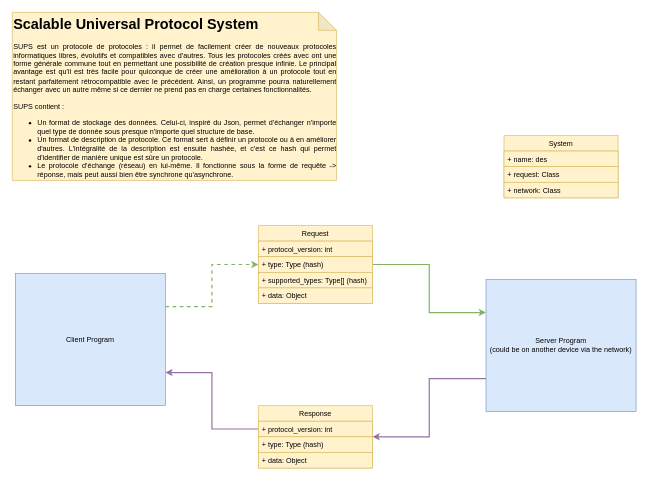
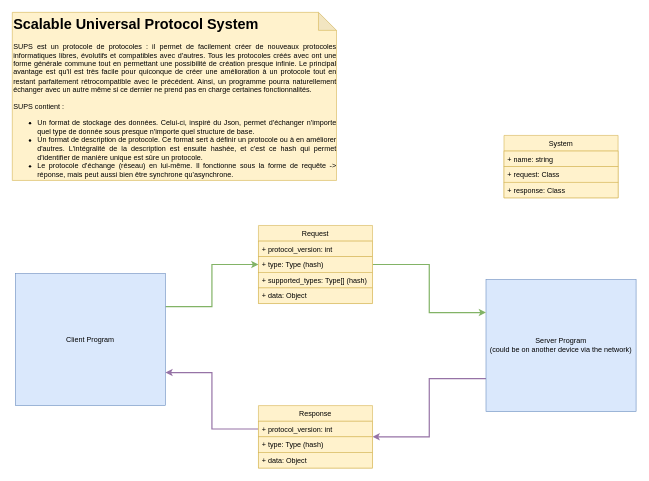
  <mxCell id="0" />
  <mxCell id="1" parent="0" />
- <mxCell id="2" style="edgeStyle=orthogonalEdgeStyle;rounded=0;orthogonalLoop=1;jettySize=auto;html=1;exitX=1;exitY=0.25;exitDx=0;exitDy=0;fillColor=#d5e8d4;strokeColor=#82b366;strokeWidth=2;dashed=1;" parent="1" source="3" target="9" edge="1"><mxGeometry relative="1" as="geometry" /></mxCell>
+ <mxCell id="2" style="edgeStyle=orthogonalEdgeStyle;rounded=0;orthogonalLoop=1;jettySize=auto;html=1;exitX=1;exitY=0.25;exitDx=0;exitDy=0;fillColor=#d5e8d4;strokeColor=#82b366;strokeWidth=2;" parent="1" source="3" target="9" edge="1"><mxGeometry relative="1" as="geometry" /></mxCell>
  <mxCell id="3" value="Client Program" style="rounded=0;whiteSpace=wrap;html=1;fillColor=#dae8fc;strokeColor=#6c8ebf;" parent="1" vertex="1"><mxGeometry x="25" y="455" width="250" height="220" as="geometry" /></mxCell>
  <mxCell id="4" style="edgeStyle=orthogonalEdgeStyle;rounded=0;orthogonalLoop=1;jettySize=auto;html=1;exitX=0;exitY=0.75;exitDx=0;exitDy=0;fillColor=#e1d5e7;strokeColor=#9673a6;strokeWidth=2;" parent="1" source="5" target="14" edge="1"><mxGeometry relative="1" as="geometry" /></mxCell>
  <mxCell id="5" value="Server Program&lt;br&gt;(could be on another device via the network)" style="rounded=0;whiteSpace=wrap;html=1;fillColor=#dae8fc;strokeColor=#6c8ebf;" parent="1" vertex="1"><mxGeometry x="809" y="465" width="250" height="220" as="geometry" /></mxCell>
  <mxCell id="6" style="edgeStyle=orthogonalEdgeStyle;rounded=0;orthogonalLoop=1;jettySize=auto;html=1;entryX=0;entryY=0.25;entryDx=0;entryDy=0;fillColor=#d5e8d4;strokeColor=#82b366;strokeWidth=2;" parent="1" source="9" target="5" edge="1"><mxGeometry relative="1" as="geometry" /></mxCell>
  <mxCell id="7" style="edgeStyle=orthogonalEdgeStyle;rounded=0;orthogonalLoop=1;jettySize=auto;html=1;entryX=1;entryY=0.75;entryDx=0;entryDy=0;fillColor=#e1d5e7;strokeColor=#9673a6;strokeWidth=2;" parent="1" source="15" target="3" edge="1"><mxGeometry relative="1" as="geometry" /></mxCell>
  <mxCell id="8" value="&lt;div style=&quot;text-align: justify&quot;&gt;&lt;b style=&quot;font-size: 24px&quot;&gt;Scalable Universal Protocol System&lt;/b&gt;&lt;/div&gt;&lt;div style=&quot;text-align: justify&quot;&gt;&lt;br&gt;&lt;/div&gt;&lt;div style=&quot;text-align: justify&quot;&gt;&lt;span&gt;SUPS est un protocole de protocoles : il permet de facilement créer de nouveaux protocoles informatiques libres, évolutifs et compatibles avec d'autres. Tous les protocoles créés avec ont une forme générale commune tout en permettant une possibilité de création presque infinie. Le principal avantage est qu'il est très facile pour quiconque de créer une amélioration à un protocole tout en restant parfaitement rétrocompatible avec le précédent. Ainsi, un programme pourra naturellement échanger avec un autre même si ce dernier ne prend pas en charge certaines fonctionnalités.&lt;/span&gt;&lt;/div&gt;&lt;div style=&quot;text-align: justify&quot;&gt;&lt;span&gt;&lt;br&gt;&lt;/span&gt;&lt;/div&gt;&lt;div style=&quot;text-align: justify&quot;&gt;&lt;span&gt;SUPS contient :&lt;/span&gt;&lt;/div&gt;&lt;div style=&quot;text-align: justify&quot;&gt;&lt;ul&gt;&lt;li&gt;&lt;span&gt;Un format de stockage&amp;nbsp;des données. Celui-ci, inspiré du Json, permet d'échanger n'importe quel type de donnée sous presque n'importe quel structure de base.&lt;/span&gt;&lt;/li&gt;&lt;li&gt;&lt;span&gt;Un format de description de protocole. Ce format sert à définir un protocole ou à en améliorer d'autres. L'intégralité de la description est ensuite hashée, et c'est ce hash qui permet d'identifier de manière unique est sûre un protocole.&lt;/span&gt;&lt;/li&gt;&lt;li&gt;Le protocole d'échange (réseau) en lui-même. Il fonctionne sous la forme de requête -&amp;gt; réponse, mais peut aussi bien être synchrone qu'asynchrone.&lt;/li&gt;&lt;/ul&gt;&lt;/div&gt;" style="shape=note;whiteSpace=wrap;html=1;backgroundOutline=1;darkOpacity=0.05;fillColor=#fff2cc;strokeColor=#d6b656;align=left;verticalAlign=top;" parent="1" vertex="1"><mxGeometry x="20" y="20" width="540" height="280" as="geometry" /></mxCell>
  <mxCell id="9" value="Request" style="swimlane;fontStyle=0;childLayout=stackLayout;horizontal=1;startSize=26;fillColor=#fff2cc;horizontalStack=0;resizeParent=1;resizeParentMax=0;resizeLast=0;collapsible=1;marginBottom=0;strokeColor=#d6b656;" parent="1" vertex="1"><mxGeometry x="430" y="375" width="190" height="130" as="geometry"><mxRectangle x="500" y="100" width="80" height="26" as="alternateBounds" /></mxGeometry></mxCell>
  <mxCell id="10" value="+ protocol_version: int" style="text;strokeColor=#d6b656;fillColor=#fff2cc;align=left;verticalAlign=top;spacingLeft=4;spacingRight=4;overflow=hidden;rotatable=0;points=[[0,0.5],[1,0.5]];portConstraint=eastwest;" parent="9" vertex="1"><mxGeometry y="26" width="190" height="26" as="geometry" /></mxCell>
  <mxCell id="11" value="+ type: Type (hash)" style="text;strokeColor=#d6b656;fillColor=#fff2cc;align=left;verticalAlign=top;spacingLeft=4;spacingRight=4;overflow=hidden;rotatable=0;points=[[0,0.5],[1,0.5]];portConstraint=eastwest;" parent="9" vertex="1"><mxGeometry y="52" width="190" height="26" as="geometry" /></mxCell>
  <mxCell id="12" value="+ supported_types: Type[] (hash)" style="text;strokeColor=#d6b656;fillColor=#fff2cc;align=left;verticalAlign=top;spacingLeft=4;spacingRight=4;overflow=hidden;rotatable=0;points=[[0,0.5],[1,0.5]];portConstraint=eastwest;" parent="9" vertex="1"><mxGeometry y="78" width="190" height="26" as="geometry" /></mxCell>
  <mxCell id="13" value="+ data: Object" style="text;strokeColor=#d6b656;fillColor=#fff2cc;align=left;verticalAlign=top;spacingLeft=4;spacingRight=4;overflow=hidden;rotatable=0;points=[[0,0.5],[1,0.5]];portConstraint=eastwest;" parent="9" vertex="1"><mxGeometry y="104" width="190" height="26" as="geometry" /></mxCell>
  <mxCell id="14" value="Response" style="swimlane;fontStyle=0;childLayout=stackLayout;horizontal=1;startSize=26;fillColor=#fff2cc;horizontalStack=0;resizeParent=1;resizeParentMax=0;resizeLast=0;collapsible=1;marginBottom=0;strokeColor=#d6b656;" parent="1" vertex="1"><mxGeometry x="430" y="675" width="190" height="104" as="geometry"><mxRectangle x="500" y="100" width="80" height="26" as="alternateBounds" /></mxGeometry></mxCell>
  <mxCell id="15" value="+ protocol_version: int" style="text;strokeColor=#d6b656;fillColor=#fff2cc;align=left;verticalAlign=top;spacingLeft=4;spacingRight=4;overflow=hidden;rotatable=0;points=[[0,0.5],[1,0.5]];portConstraint=eastwest;" parent="14" vertex="1"><mxGeometry y="26" width="190" height="26" as="geometry" /></mxCell>
  <mxCell id="16" value="+ type: Type (hash)" style="text;strokeColor=#d6b656;fillColor=#fff2cc;align=left;verticalAlign=top;spacingLeft=4;spacingRight=4;overflow=hidden;rotatable=0;points=[[0,0.5],[1,0.5]];portConstraint=eastwest;" parent="14" vertex="1"><mxGeometry y="52" width="190" height="26" as="geometry" /></mxCell>
  <mxCell id="17" value="+ data: Object" style="text;strokeColor=#d6b656;fillColor=#fff2cc;align=left;verticalAlign=top;spacingLeft=4;spacingRight=4;overflow=hidden;rotatable=0;points=[[0,0.5],[1,0.5]];portConstraint=eastwest;" parent="14" vertex="1"><mxGeometry y="78" width="190" height="26" as="geometry" /></mxCell>
  <mxCell id="18" value="System" style="swimlane;fontStyle=0;childLayout=stackLayout;horizontal=1;startSize=26;fillColor=#fff2cc;horizontalStack=0;resizeParent=1;resizeParentMax=0;resizeLast=0;collapsible=1;marginBottom=0;strokeColor=#d6b656;" parent="1" vertex="1"><mxGeometry x="839" y="225" width="190" height="104" as="geometry"><mxRectangle x="1230" y="160" width="80" height="26" as="alternateBounds" /></mxGeometry></mxCell>
- <mxCell id="19" value="+ name: des" style="text;strokeColor=#d6b656;fillColor=#fff2cc;align=left;verticalAlign=top;spacingLeft=4;spacingRight=4;overflow=hidden;rotatable=0;points=[[0,0.5],[1,0.5]];portConstraint=eastwest;" parent="18" vertex="1"><mxGeometry y="26" width="190" height="26" as="geometry" /></mxCell>
+ <mxCell id="19" value="+ name: string" style="text;strokeColor=#d6b656;fillColor=#fff2cc;align=left;verticalAlign=top;spacingLeft=4;spacingRight=4;overflow=hidden;rotatable=0;points=[[0,0.5],[1,0.5]];portConstraint=eastwest;" parent="18" vertex="1"><mxGeometry y="26" width="190" height="26" as="geometry" /></mxCell>
  <mxCell id="20" value="+ request: Class" style="text;strokeColor=#d6b656;fillColor=#fff2cc;align=left;verticalAlign=top;spacingLeft=4;spacingRight=4;overflow=hidden;rotatable=0;points=[[0,0.5],[1,0.5]];portConstraint=eastwest;" parent="18" vertex="1"><mxGeometry y="52" width="190" height="26" as="geometry" /></mxCell>
- <mxCell id="21" value="+ network: Class" style="text;strokeColor=#d6b656;fillColor=#fff2cc;align=left;verticalAlign=top;spacingLeft=4;spacingRight=4;overflow=hidden;rotatable=0;points=[[0,0.5],[1,0.5]];portConstraint=eastwest;" parent="18" vertex="1"><mxGeometry y="78" width="190" height="26" as="geometry" /></mxCell>
+ <mxCell id="21" value="+ response: Class" style="text;strokeColor=#d6b656;fillColor=#fff2cc;align=left;verticalAlign=top;spacingLeft=4;spacingRight=4;overflow=hidden;rotatable=0;points=[[0,0.5],[1,0.5]];portConstraint=eastwest;" parent="18" vertex="1"><mxGeometry y="78" width="190" height="26" as="geometry" /></mxCell>
